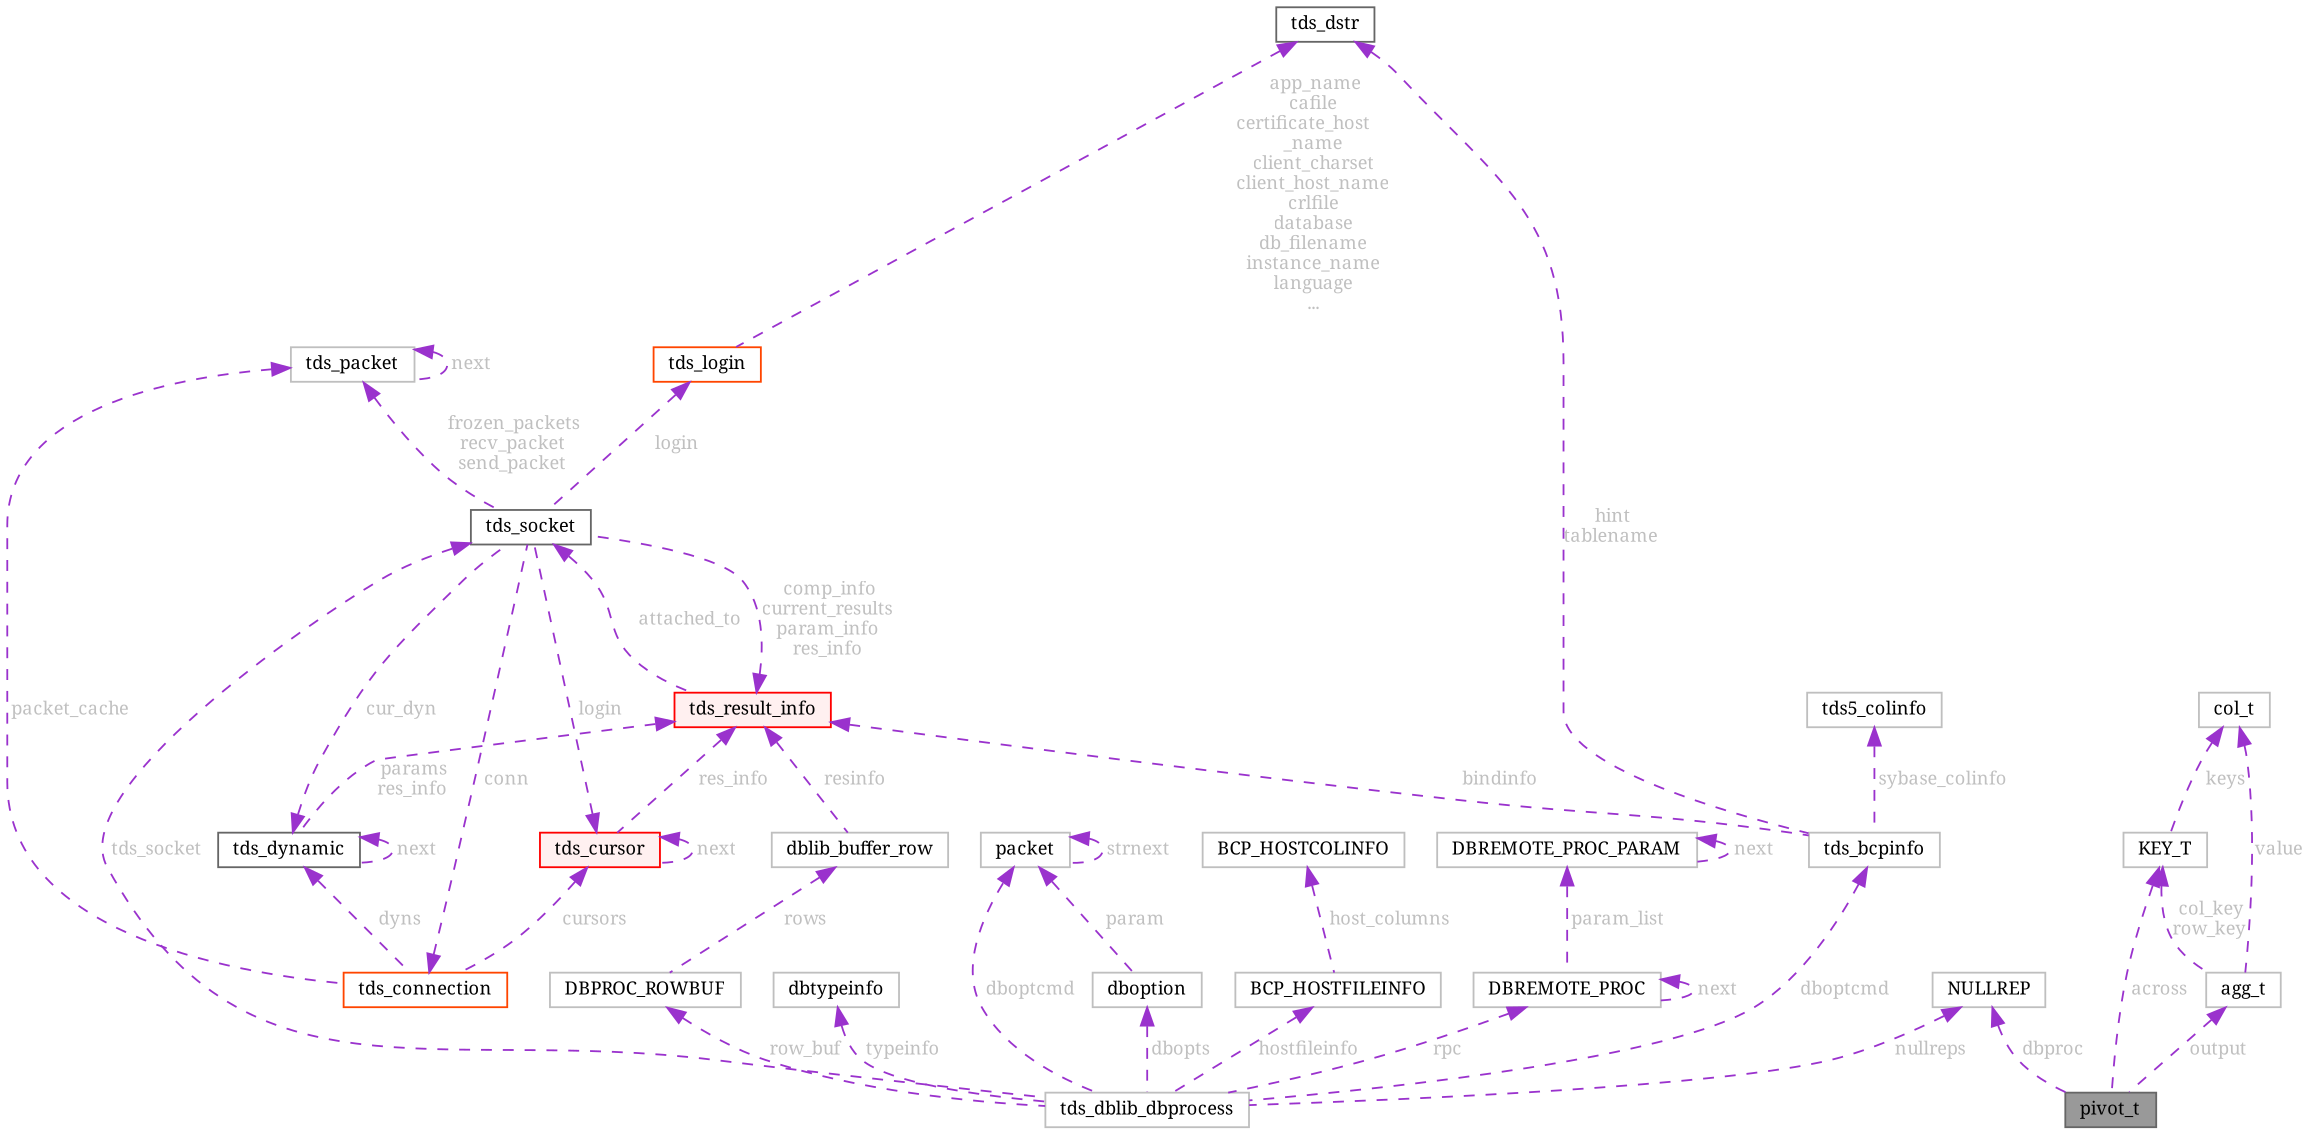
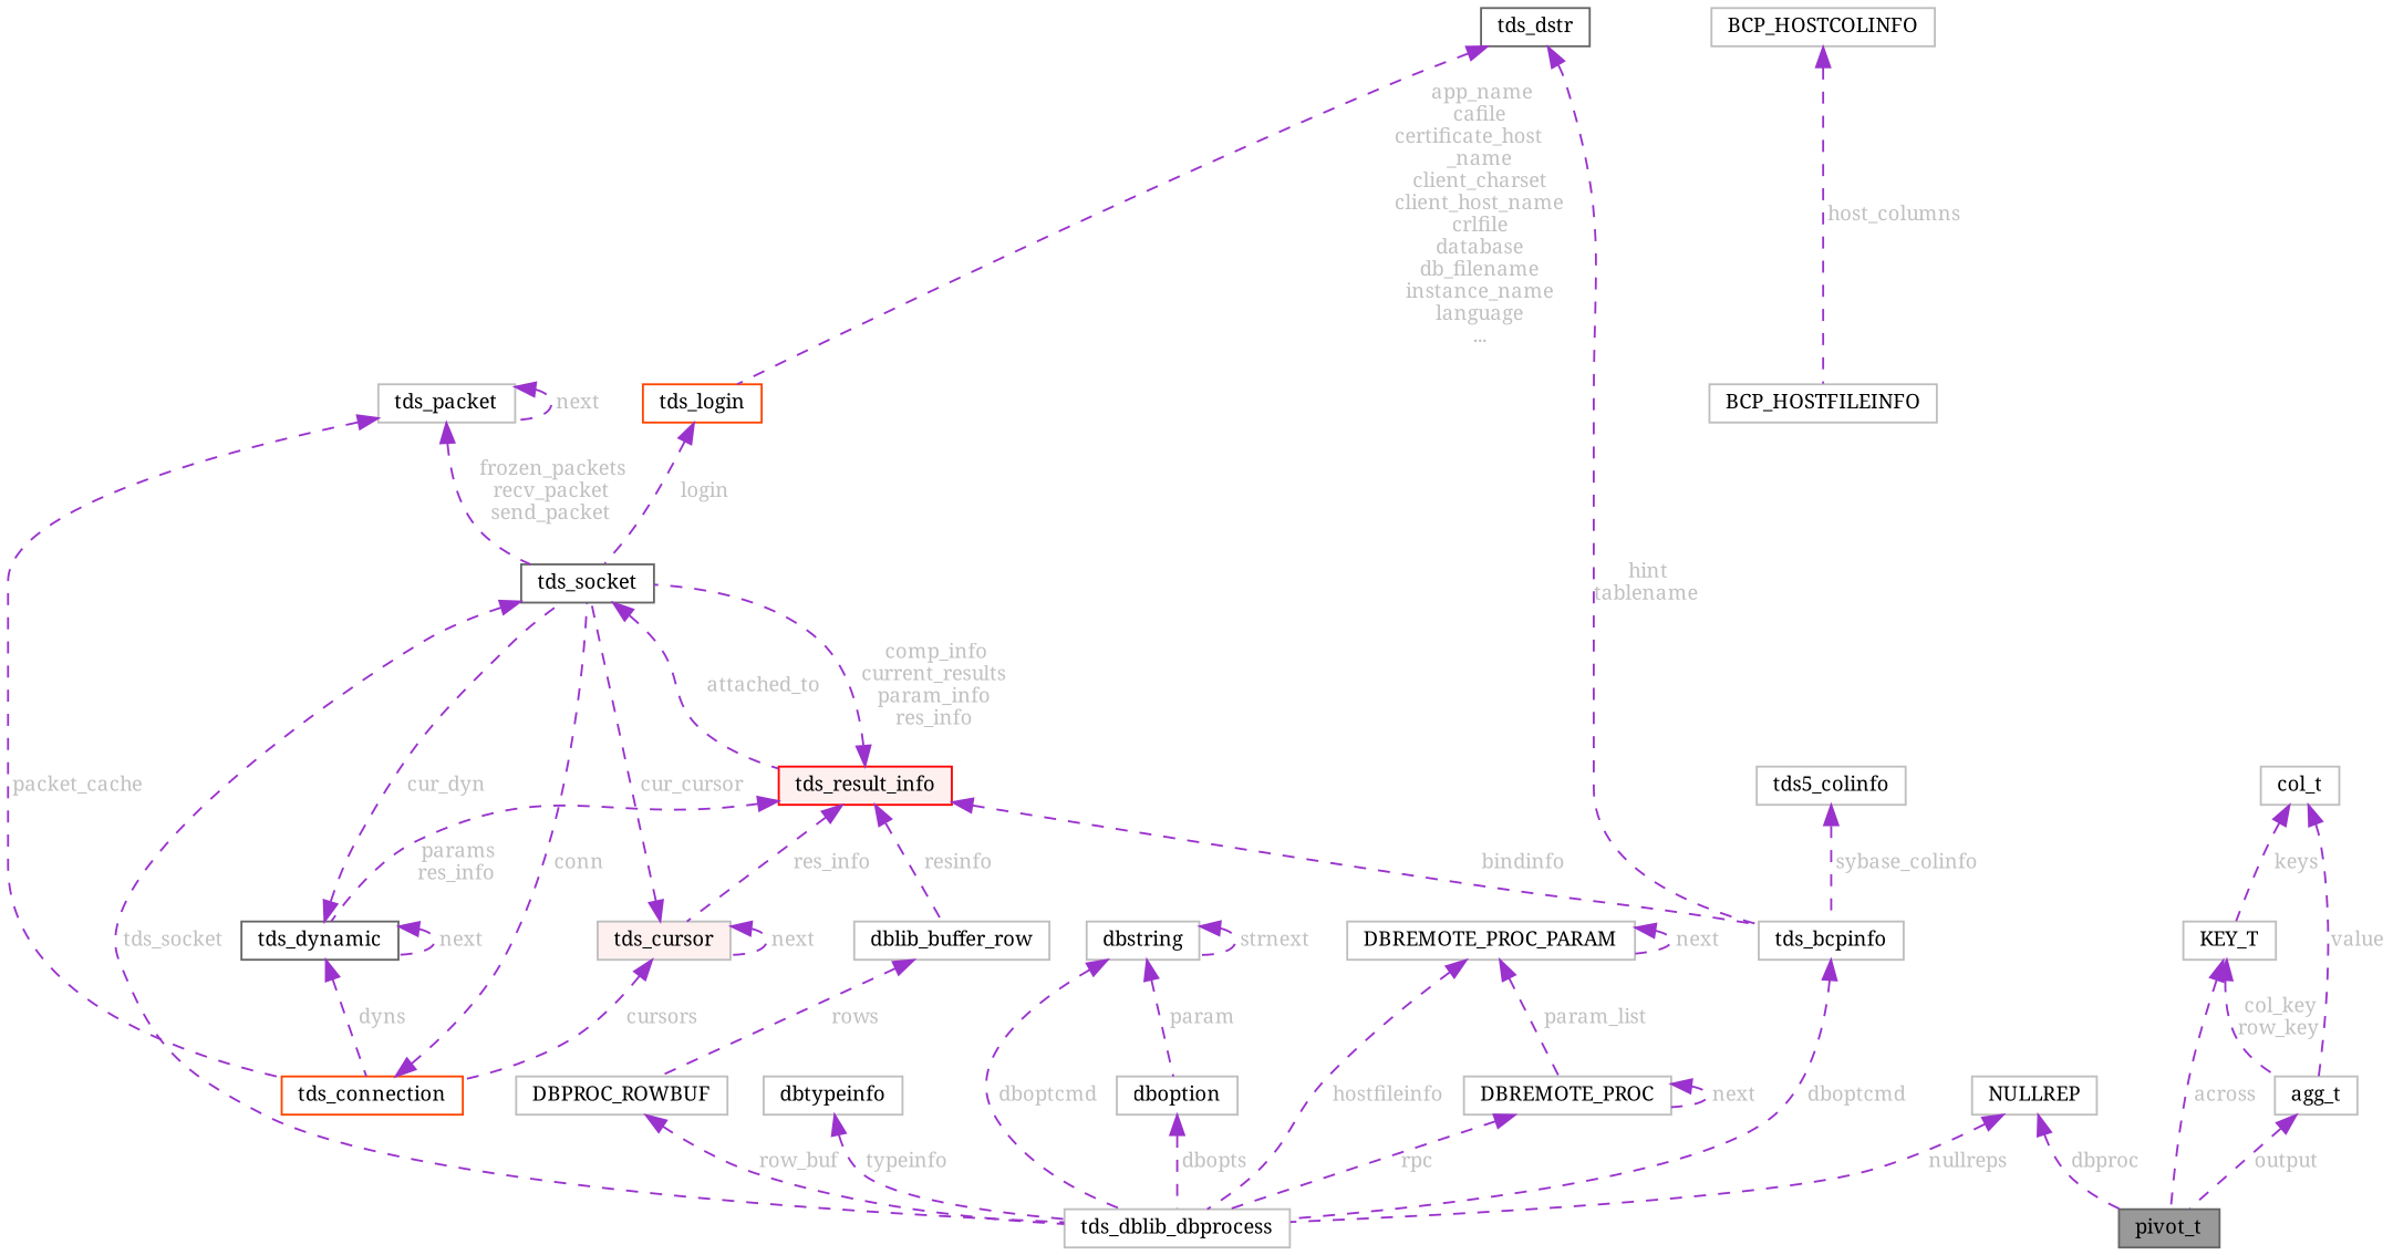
  digraph {
    fontname="Noto Serif"
    rankdir=TB
    node [color=grey75 fillcolor=white fontname="Noto Serif" fontsize=10 shape=box style=filled]
    edge [color=darkorchid3 dir=back fontcolor=grey fontname="Noto Serif" fontsize=10 labelfontname=Helvetica labelfontsize=10 style=dashed]
    n1 [color=gray40 fillcolor=grey60 fontcolor=black height=0.2 label=pivot_t width=0.4]
    n2 [height=0.2 label=tds_dblib_dbprocess width=0.4]
    n3 [color=gray40 height=0.2 label=tds_socket width=0.4]
    n4 [color=red fillcolor="#FFF0F0" height=0.2 label=tds_result_info width=0.4]
-   n5 [color=red fillcolor="#FFF0F0" height=0.2 label=tds_cursor width=0.4]
+   n5 [fillcolor="#FFF0F0" height=0.2 label=tds_cursor width=0.4]
    n6 [color=gray40 height=0.2 label=tds_dynamic width=0.4]
    n7 [height=0.2 label=dblib_buffer_row width=0.4]
    n8 [height=0.2 label=tds_bcpinfo width=0.4]
    n9 [color=orangered height=0.2 label=tds_connection width=0.4]
    n10 [height=0.2 label=DBPROC_ROWBUF width=0.4]
    n11 [height=0.2 label=tds_packet width=0.4]
    n12 [color=orangered height=0.2 label=tds_login width=0.4]
    n13 [color=gray40 height=0.2 label=tds_dstr width=0.4]
    n14 [height=0.2 label=dbtypeinfo width=0.4]
    n15 [height=0.2 label=dboption width=0.4]
-   n16 [height=0.2 label=packet width=0.4]
+   n16 [height=0.2 label=dbstring width=0.4]
    n17 [height=0.2 label=BCP_HOSTFILEINFO width=0.4]
    n18 [height=0.2 label=BCP_HOSTCOLINFO width=0.4]
    n19 [height=0.2 label=tds5_colinfo width=0.4]
    n20 [height=0.2 label=DBREMOTE_PROC width=0.4]
    n21 [height=0.2 label=DBREMOTE_PROC_PARAM width=0.4]
    n22 [height=0.2 label=NULLREP width=0.4]
    n23 [height=0.2 label=agg_t width=0.4]
    n24 [height=0.2 label=KEY_T width=0.4]
    n25 [height=0.2 label=col_t width=0.4]
    n3 -> n2 [label=" tds_socket"]
    n3 -> n4 [label=" attached_to"]
    n4 -> n3 [label=" comp_info\ncurrent_results\nparam_info\nres_info"]
    n4 -> n5 [label=" res_info"]
    n4 -> n6 [label=" params\nres_info"]
    n4 -> n7 [label=" resinfo"]
    n4 -> n8 [label=" bindinfo"]
-   n5 -> n3 [label=" login"]
+   n5 -> n3 [label=" cur_cursor"]
    n5 -> n5 [label=" next"]
    n5 -> n9 [label=" cursors"]
    n6 -> n3 [label=" cur_dyn"]
    n6 -> n6 [label=" next"]
    n6 -> n9 [label=" dyns"]
    n7 -> n10 [label=" rows"]
    n8 -> n2 [label=" dboptcmd"]
    n9 -> n3 [label=" conn"]
    n10 -> n2 [label=" row_buf"]
    n11 -> n3 [label=" frozen_packets\nrecv_packet\nsend_packet"]
    n11 -> n9 [label=" packet_cache"]
    n11 -> n11 [label=" next"]
    n12 -> n3 [label=" login"]
    n13 -> n8 [label=" hint\ntablename"]
    n13 -> n12 [label=" app_name\ncafile\ncertificate_host\l_name\nclient_charset\nclient_host_name\ncrlfile\ndatabase\ndb_filename\ninstance_name\nlanguage\n..."]
    n14 -> n2 [label=" typeinfo"]
    n15 -> n2 [label=" dbopts"]
    n16 -> n2 [label=" dboptcmd"]
    n16 -> n15 [label=" param"]
    n16 -> n16 [label=" strnext"]
-   n17 -> n2 [label=" hostfileinfo"]
+   n21 -> n2 [label=" hostfileinfo"]
    n18 -> n17 [label=" host_columns"]
    n19 -> n8 [label=" sybase_colinfo"]
    n20 -> n2 [label=" rpc"]
    n20 -> n20 [label=" next"]
    n21 -> n20 [label=" param_list"]
    n21 -> n21 [label=" next"]
    n22 -> n1 [label=" dbproc"]
    n22 -> n2 [label=" nullreps"]
    n23 -> n1 [label=" output"]
    n24 -> n1 [label=" across"]
    n24 -> n23 [label=" col_key\nrow_key"]
    n25 -> n23 [label=" value"]
    n25 -> n24 [label=" keys"]
  }
